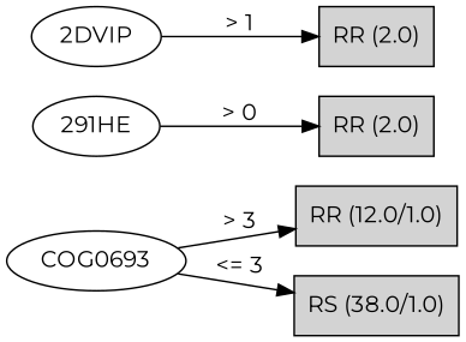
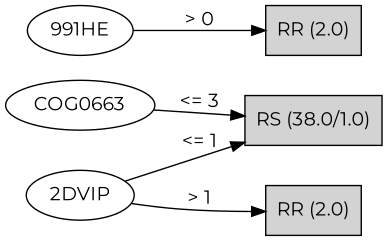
  digraph {
    fontname=Montserrat
    rankdir=LR
    node [fontname=Montserrat shape=box style=filled]
    edge [fontname=Montserrat]
-   n1 [label=COG0693 shape="" style=""]
-   n2 [label="RR (12.0/1.0)"]
+   n1 [label=COG0663 shape="" style=""]
    n3 [label="RS (38.0/1.0)"]
-   n4 [label="291HE" shape="" style=""]
+   n4 [label="991HE" shape="" style=""]
    n5 [label="RR (2.0)"]
    n6 [label="2DVIP" shape="" style=""]
    n7 [label="RR (2.0)"]
-   n1 -> n2 [label="> 3"]
    n1 -> n3 [label="<= 3"]
    n4 -> n5 [label="> 0"]
+   n6 -> n3 [label="<= 1"]
    n6 -> n7 [label="> 1"]
  }
